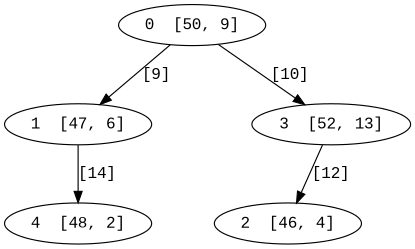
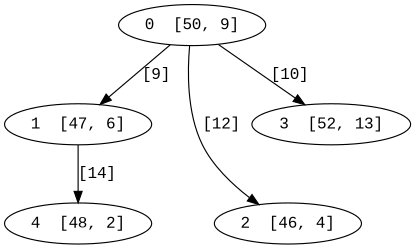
  digraph {
    fontname="Liberation Mono"
    node [fontname="Liberation Mono"]
    edge [fontname="Liberation Mono"]
    n1 [label="0  [50, 9]"]
    n2 [label="1  [47, 6]"]
    n3 [label="2  [46, 4]"]
    n4 [label="3  [52, 13]"]
    n5 [label="4  [48, 2]"]
    n1 -> n2 [label="[9]"]
-   n4 -> n3 [label="[12]"]
+   n1 -> n3 [label="[12]"]
    n1 -> n4 [label="[10]"]
    n2 -> n5 [label="[14]"]
  }
